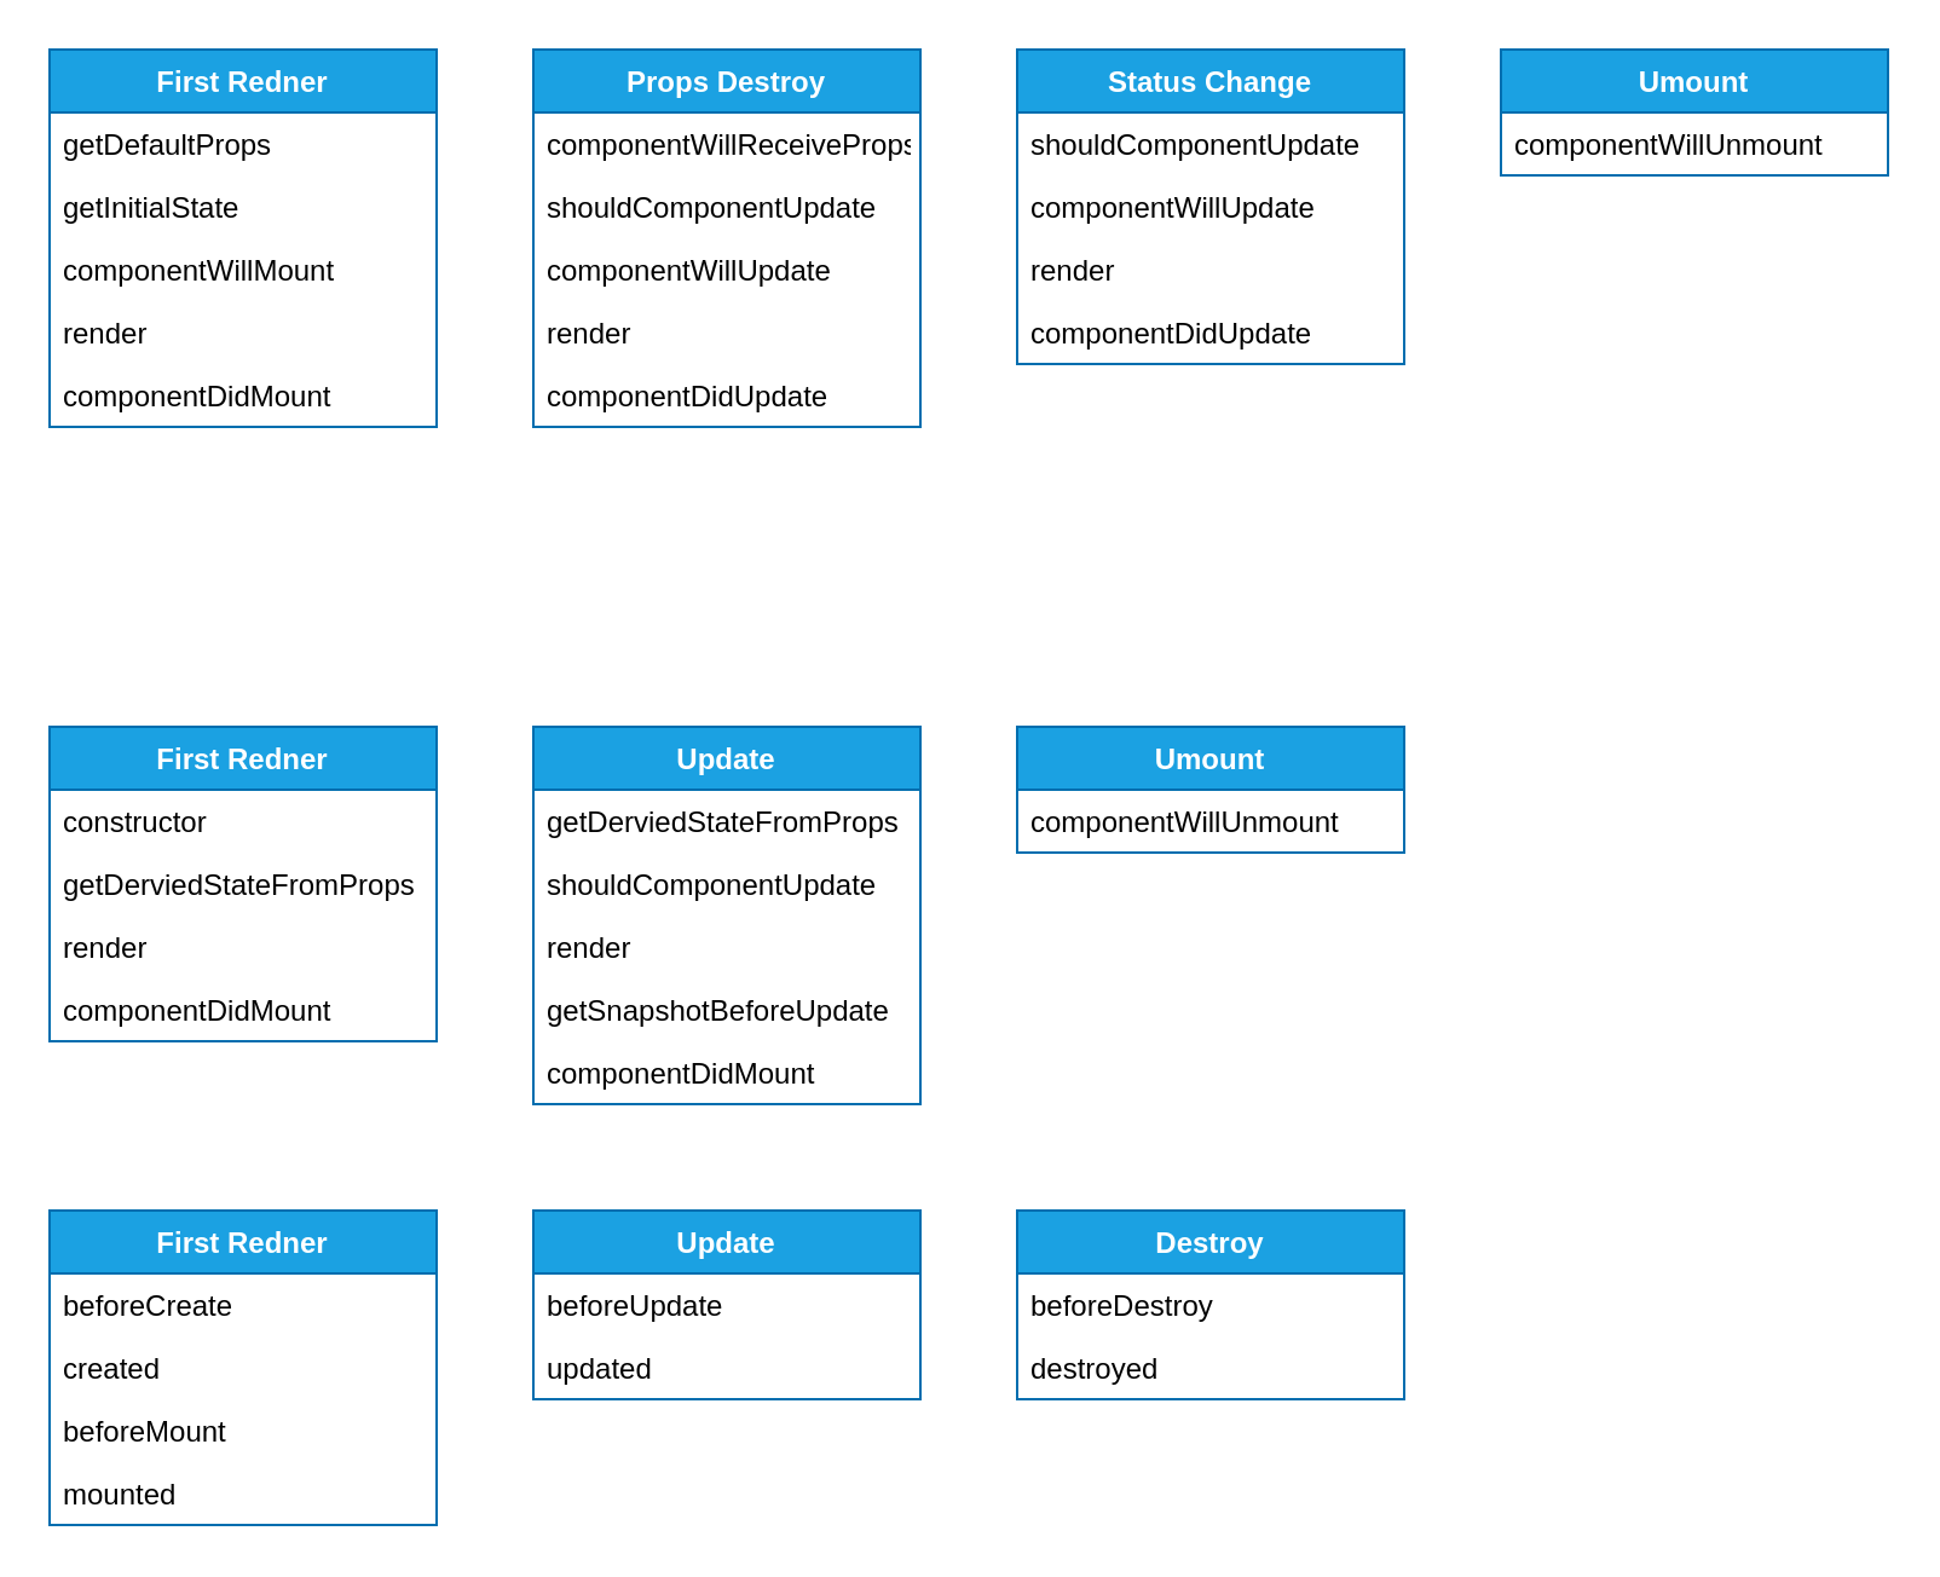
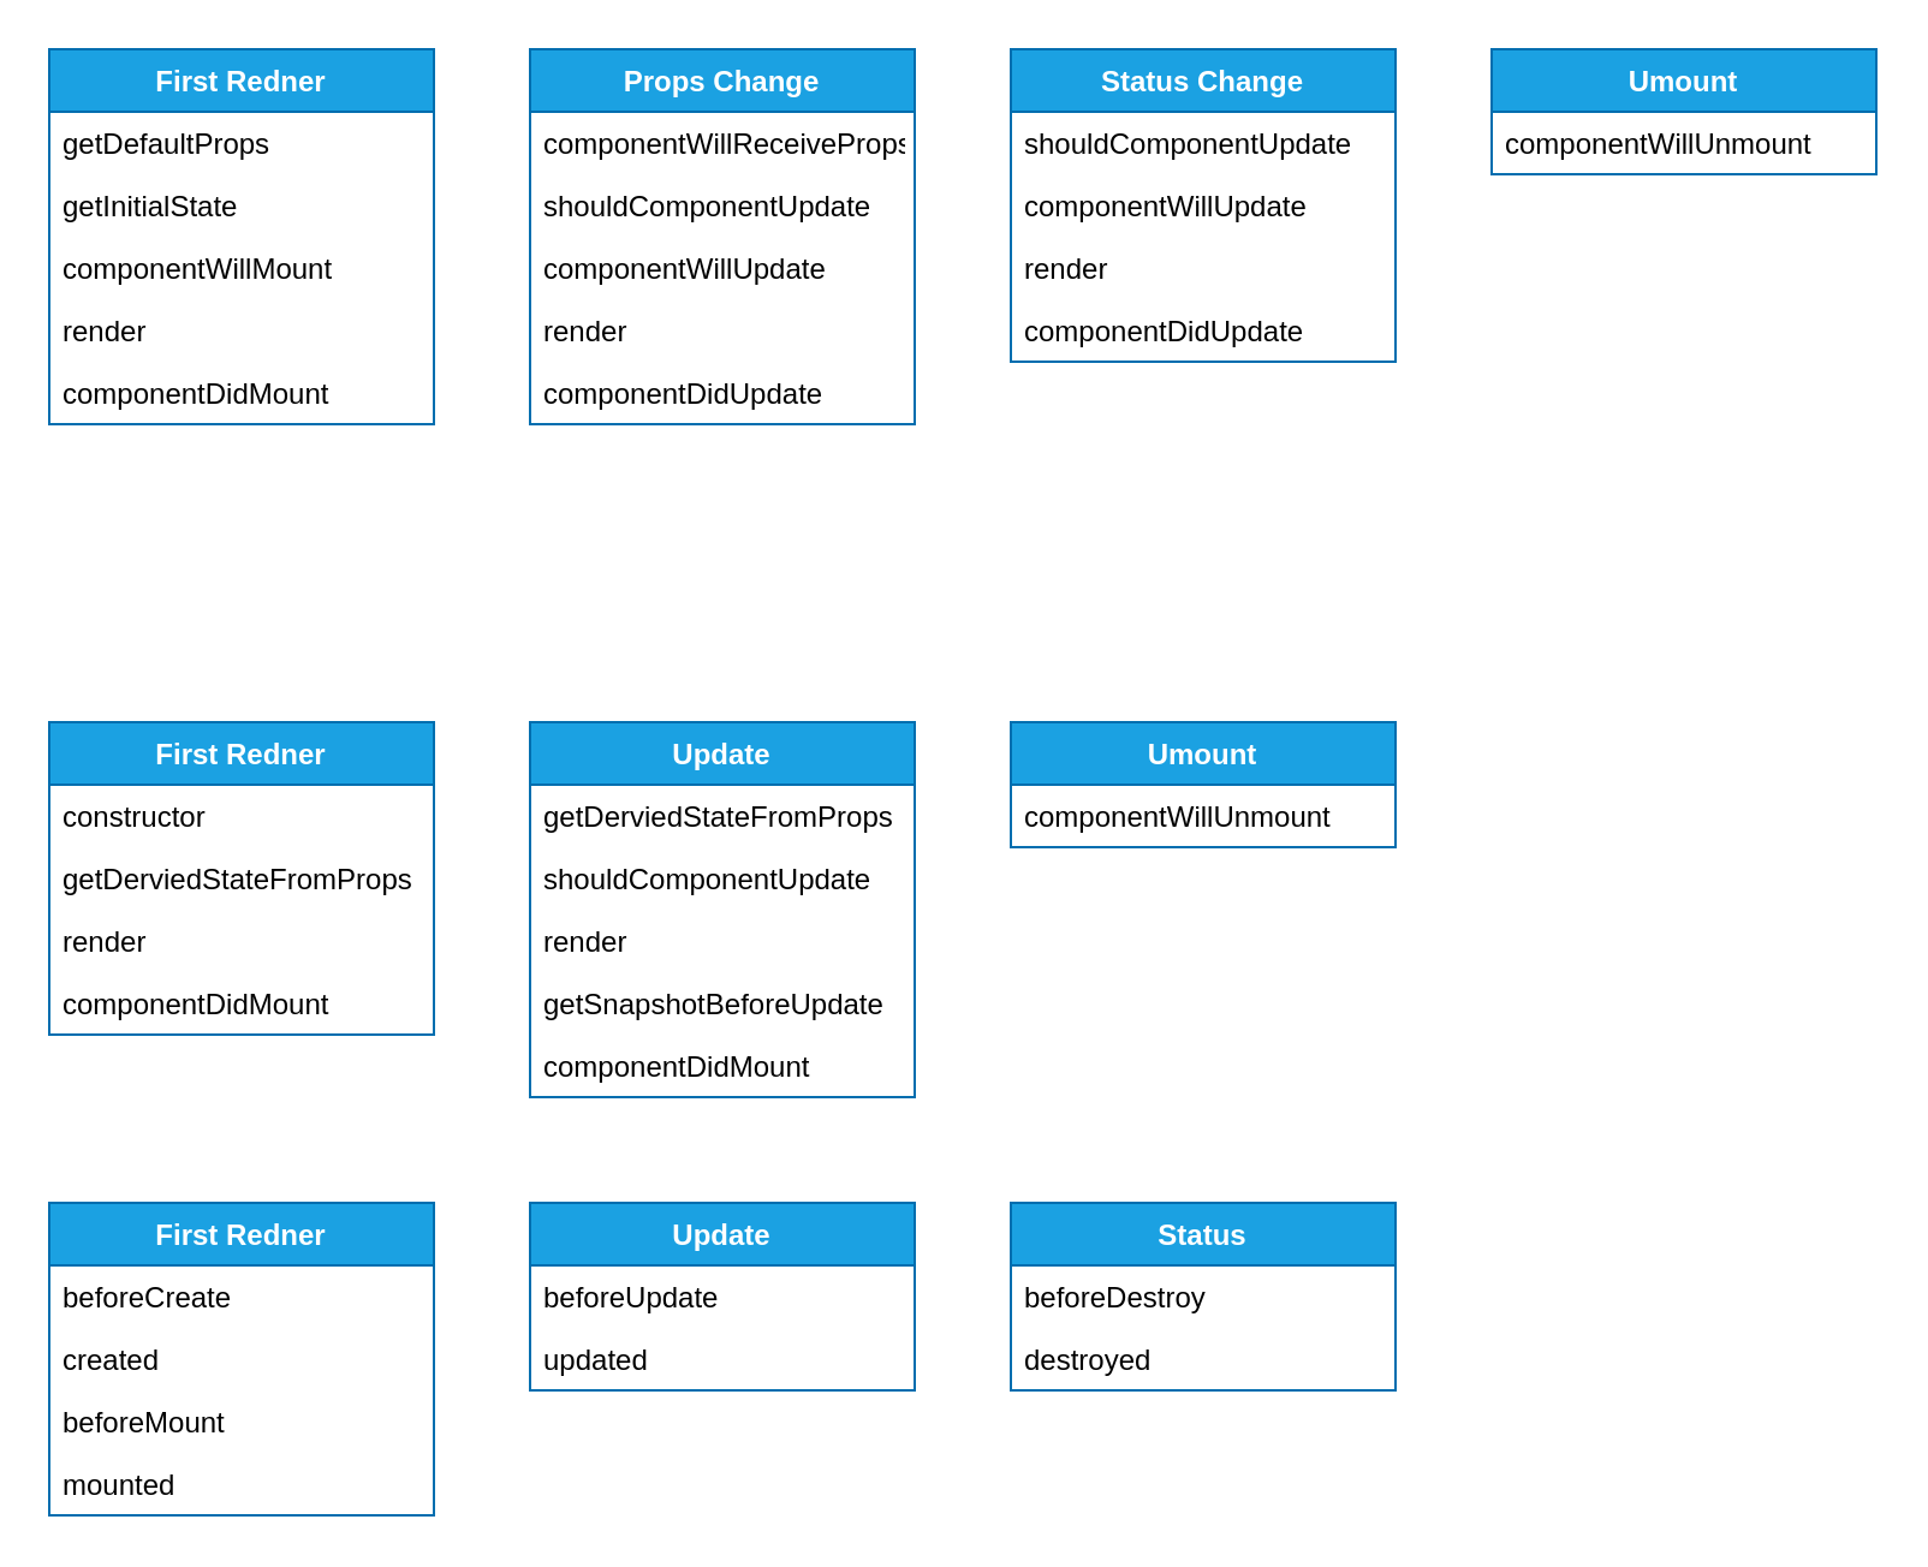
  <mxCell id="0" />
  <mxCell id="1" parent="0" />
  <mxCell id="2" value="First Redner" style="swimlane;fontStyle=1;childLayout=stackLayout;horizontal=1;startSize=26;fillColor=#1ba1e2;horizontalStack=0;resizeParent=1;resizeParentMax=0;resizeLast=0;collapsible=1;marginBottom=0;strokeColor=#006EAF;fontColor=#ffffff;" parent="1" vertex="1"><mxGeometry x="20" y="20" width="160" height="156" as="geometry"><mxRectangle x="40" y="480" width="160" height="26" as="alternateBounds" /></mxGeometry></mxCell>
  <mxCell id="3" value="getDefaultProps" style="text;strokeColor=none;fillColor=none;align=left;verticalAlign=top;spacingLeft=4;spacingRight=4;overflow=hidden;rotatable=0;points=[[0,0.5],[1,0.5]];portConstraint=eastwest;" parent="2" vertex="1"><mxGeometry y="26" width="160" height="26" as="geometry" /></mxCell>
  <mxCell id="4" value="getInitialState" style="text;strokeColor=none;fillColor=none;align=left;verticalAlign=top;spacingLeft=4;spacingRight=4;overflow=hidden;rotatable=0;points=[[0,0.5],[1,0.5]];portConstraint=eastwest;" parent="2" vertex="1"><mxGeometry y="52" width="160" height="26" as="geometry" /></mxCell>
  <mxCell id="5" value="componentWillMount" style="text;strokeColor=none;fillColor=none;align=left;verticalAlign=top;spacingLeft=4;spacingRight=4;overflow=hidden;rotatable=0;points=[[0,0.5],[1,0.5]];portConstraint=eastwest;" parent="2" vertex="1"><mxGeometry y="78" width="160" height="26" as="geometry" /></mxCell>
  <mxCell id="6" value="render" style="text;strokeColor=none;fillColor=none;align=left;verticalAlign=top;spacingLeft=4;spacingRight=4;overflow=hidden;rotatable=0;points=[[0,0.5],[1,0.5]];portConstraint=eastwest;" parent="2" vertex="1"><mxGeometry y="104" width="160" height="26" as="geometry" /></mxCell>
  <mxCell id="7" value="componentDidMount" style="text;strokeColor=none;fillColor=none;align=left;verticalAlign=top;spacingLeft=4;spacingRight=4;overflow=hidden;rotatable=0;points=[[0,0.5],[1,0.5]];portConstraint=eastwest;" parent="2" vertex="1"><mxGeometry y="130" width="160" height="26" as="geometry" /></mxCell>
- <mxCell id="8" value="Props Destroy" style="swimlane;fontStyle=1;childLayout=stackLayout;horizontal=1;startSize=26;fillColor=#1ba1e2;horizontalStack=0;resizeParent=1;resizeParentMax=0;resizeLast=0;collapsible=1;marginBottom=0;strokeColor=#006EAF;fontColor=#ffffff;" parent="1" vertex="1"><mxGeometry x="220" y="20" width="160" height="156" as="geometry"><mxRectangle x="240" y="480" width="160" height="26" as="alternateBounds" /></mxGeometry></mxCell>
+ <mxCell id="8" value="Props Change" style="swimlane;fontStyle=1;childLayout=stackLayout;horizontal=1;startSize=26;fillColor=#1ba1e2;horizontalStack=0;resizeParent=1;resizeParentMax=0;resizeLast=0;collapsible=1;marginBottom=0;strokeColor=#006EAF;fontColor=#ffffff;" parent="1" vertex="1"><mxGeometry x="220" y="20" width="160" height="156" as="geometry"><mxRectangle x="240" y="480" width="160" height="26" as="alternateBounds" /></mxGeometry></mxCell>
  <mxCell id="9" value="componentWillReceiveProps" style="text;strokeColor=none;fillColor=none;align=left;verticalAlign=top;spacingLeft=4;spacingRight=4;overflow=hidden;rotatable=0;points=[[0,0.5],[1,0.5]];portConstraint=eastwest;" parent="8" vertex="1"><mxGeometry y="26" width="160" height="26" as="geometry" /></mxCell>
  <mxCell id="10" value="shouldComponentUpdate" style="text;strokeColor=none;fillColor=none;align=left;verticalAlign=top;spacingLeft=4;spacingRight=4;overflow=hidden;rotatable=0;points=[[0,0.5],[1,0.5]];portConstraint=eastwest;" parent="8" vertex="1"><mxGeometry y="52" width="160" height="26" as="geometry" /></mxCell>
  <mxCell id="11" value="componentWillUpdate" style="text;strokeColor=none;fillColor=none;align=left;verticalAlign=top;spacingLeft=4;spacingRight=4;overflow=hidden;rotatable=0;points=[[0,0.5],[1,0.5]];portConstraint=eastwest;" parent="8" vertex="1"><mxGeometry y="78" width="160" height="26" as="geometry" /></mxCell>
  <mxCell id="12" value="render" style="text;strokeColor=none;fillColor=none;align=left;verticalAlign=top;spacingLeft=4;spacingRight=4;overflow=hidden;rotatable=0;points=[[0,0.5],[1,0.5]];portConstraint=eastwest;" parent="8" vertex="1"><mxGeometry y="104" width="160" height="26" as="geometry" /></mxCell>
  <mxCell id="13" value="componentDidUpdate" style="text;strokeColor=none;fillColor=none;align=left;verticalAlign=top;spacingLeft=4;spacingRight=4;overflow=hidden;rotatable=0;points=[[0,0.5],[1,0.5]];portConstraint=eastwest;" parent="8" vertex="1"><mxGeometry y="130" width="160" height="26" as="geometry" /></mxCell>
  <mxCell id="14" value="Status Change" style="swimlane;fontStyle=1;childLayout=stackLayout;horizontal=1;startSize=26;fillColor=#1ba1e2;horizontalStack=0;resizeParent=1;resizeParentMax=0;resizeLast=0;collapsible=1;marginBottom=0;strokeColor=#006EAF;fontColor=#ffffff;" parent="1" vertex="1"><mxGeometry x="420" y="20" width="160" height="130" as="geometry"><mxRectangle x="440" y="480" width="160" height="26" as="alternateBounds" /></mxGeometry></mxCell>
  <mxCell id="15" value="shouldComponentUpdate" style="text;strokeColor=none;fillColor=none;align=left;verticalAlign=top;spacingLeft=4;spacingRight=4;overflow=hidden;rotatable=0;points=[[0,0.5],[1,0.5]];portConstraint=eastwest;" parent="14" vertex="1"><mxGeometry y="26" width="160" height="26" as="geometry" /></mxCell>
  <mxCell id="16" value="componentWillUpdate" style="text;strokeColor=none;fillColor=none;align=left;verticalAlign=top;spacingLeft=4;spacingRight=4;overflow=hidden;rotatable=0;points=[[0,0.5],[1,0.5]];portConstraint=eastwest;" parent="14" vertex="1"><mxGeometry y="52" width="160" height="26" as="geometry" /></mxCell>
  <mxCell id="17" value="render" style="text;strokeColor=none;fillColor=none;align=left;verticalAlign=top;spacingLeft=4;spacingRight=4;overflow=hidden;rotatable=0;points=[[0,0.5],[1,0.5]];portConstraint=eastwest;" parent="14" vertex="1"><mxGeometry y="78" width="160" height="26" as="geometry" /></mxCell>
  <mxCell id="18" value="componentDidUpdate" style="text;strokeColor=none;fillColor=none;align=left;verticalAlign=top;spacingLeft=4;spacingRight=4;overflow=hidden;rotatable=0;points=[[0,0.5],[1,0.5]];portConstraint=eastwest;" parent="14" vertex="1"><mxGeometry y="104" width="160" height="26" as="geometry" /></mxCell>
  <mxCell id="19" value="" style="group;" parent="1" vertex="1" connectable="0"><mxGeometry x="620" y="20" width="160" height="182" as="geometry" /></mxCell>
  <mxCell id="20" value="Umount" style="swimlane;fontStyle=1;align=center;verticalAlign=top;childLayout=stackLayout;horizontal=1;startSize=26;horizontalStack=0;resizeParent=1;resizeParentMax=0;resizeLast=0;collapsible=1;marginBottom=0;fillColor=#1ba1e2;strokeColor=#006EAF;fontColor=#ffffff;" parent="19" vertex="1"><mxGeometry width="160" height="52" as="geometry"><mxRectangle width="160" height="26" as="alternateBounds" /></mxGeometry></mxCell>
  <mxCell id="21" value="componentWillUnmount" style="text;strokeColor=none;fillColor=none;align=left;verticalAlign=top;spacingLeft=4;spacingRight=4;overflow=hidden;rotatable=0;points=[[0,0.5],[1,0.5]];portConstraint=eastwest;" parent="20" vertex="1"><mxGeometry y="26" width="160" height="26" as="geometry" /></mxCell>
  <mxCell id="22" value="First Redner" style="swimlane;fontStyle=1;childLayout=stackLayout;horizontal=1;startSize=26;fillColor=#1ba1e2;horizontalStack=0;resizeParent=1;resizeParentMax=0;resizeLast=0;collapsible=1;marginBottom=0;strokeColor=#006EAF;fontColor=#ffffff;" parent="1" vertex="1"><mxGeometry x="20" y="300" width="160" height="130" as="geometry"><mxRectangle x="40" y="480" width="160" height="26" as="alternateBounds" /></mxGeometry></mxCell>
  <mxCell id="23" value="constructor" style="text;strokeColor=none;fillColor=none;align=left;verticalAlign=top;spacingLeft=4;spacingRight=4;overflow=hidden;rotatable=0;points=[[0,0.5],[1,0.5]];portConstraint=eastwest;glass=1;" parent="22" vertex="1"><mxGeometry y="26" width="160" height="26" as="geometry" /></mxCell>
  <mxCell id="24" value="getDerviedStateFromProps" style="text;strokeColor=none;fillColor=none;align=left;verticalAlign=top;spacingLeft=4;spacingRight=4;overflow=hidden;rotatable=0;points=[[0,0.5],[1,0.5]];portConstraint=eastwest;" parent="22" vertex="1"><mxGeometry y="52" width="160" height="26" as="geometry" /></mxCell>
  <mxCell id="25" value="render" style="text;strokeColor=none;fillColor=none;align=left;verticalAlign=top;spacingLeft=4;spacingRight=4;overflow=hidden;rotatable=0;points=[[0,0.5],[1,0.5]];portConstraint=eastwest;" parent="22" vertex="1"><mxGeometry y="78" width="160" height="26" as="geometry" /></mxCell>
  <mxCell id="26" value="componentDidMount" style="text;strokeColor=none;fillColor=none;align=left;verticalAlign=top;spacingLeft=4;spacingRight=4;overflow=hidden;rotatable=0;points=[[0,0.5],[1,0.5]];portConstraint=eastwest;" vertex="1" parent="22"><mxGeometry y="104" width="160" height="26" as="geometry" /></mxCell>
  <mxCell id="27" value="Update" style="swimlane;fontStyle=1;childLayout=stackLayout;horizontal=1;startSize=26;fillColor=#1ba1e2;horizontalStack=0;resizeParent=1;resizeParentMax=0;resizeLast=0;collapsible=1;marginBottom=0;strokeColor=#006EAF;fontColor=#ffffff;" vertex="1" parent="1"><mxGeometry x="220" y="300" width="160" height="156" as="geometry"><mxRectangle x="40" y="480" width="160" height="26" as="alternateBounds" /></mxGeometry></mxCell>
  <mxCell id="28" value="getDerviedStateFromProps" style="text;strokeColor=none;fillColor=none;align=left;verticalAlign=top;spacingLeft=4;spacingRight=4;overflow=hidden;rotatable=0;points=[[0,0.5],[1,0.5]];portConstraint=eastwest;glass=1;" vertex="1" parent="27"><mxGeometry y="26" width="160" height="26" as="geometry" /></mxCell>
  <mxCell id="29" value="shouldComponentUpdate" style="text;strokeColor=none;fillColor=none;align=left;verticalAlign=top;spacingLeft=4;spacingRight=4;overflow=hidden;rotatable=0;points=[[0,0.5],[1,0.5]];portConstraint=eastwest;" vertex="1" parent="27"><mxGeometry y="52" width="160" height="26" as="geometry" /></mxCell>
  <mxCell id="30" value="render" style="text;strokeColor=none;fillColor=none;align=left;verticalAlign=top;spacingLeft=4;spacingRight=4;overflow=hidden;rotatable=0;points=[[0,0.5],[1,0.5]];portConstraint=eastwest;" vertex="1" parent="27"><mxGeometry y="78" width="160" height="26" as="geometry" /></mxCell>
  <mxCell id="31" value="getSnapshotBeforeUpdate" style="text;strokeColor=none;fillColor=none;align=left;verticalAlign=top;spacingLeft=4;spacingRight=4;overflow=hidden;rotatable=0;points=[[0,0.5],[1,0.5]];portConstraint=eastwest;" vertex="1" parent="27"><mxGeometry y="104" width="160" height="26" as="geometry" /></mxCell>
  <mxCell id="32" value="componentDidMount" style="text;strokeColor=none;fillColor=none;align=left;verticalAlign=top;spacingLeft=4;spacingRight=4;overflow=hidden;rotatable=0;points=[[0,0.5],[1,0.5]];portConstraint=eastwest;" vertex="1" parent="27"><mxGeometry y="130" width="160" height="26" as="geometry" /></mxCell>
  <mxCell id="33" value="" style="group;" vertex="1" connectable="0" parent="1"><mxGeometry x="420" y="300" width="160" height="182" as="geometry" /></mxCell>
  <mxCell id="34" value="Umount" style="swimlane;fontStyle=1;align=center;verticalAlign=top;childLayout=stackLayout;horizontal=1;startSize=26;horizontalStack=0;resizeParent=1;resizeParentMax=0;resizeLast=0;collapsible=1;marginBottom=0;fillColor=#1ba1e2;strokeColor=#006EAF;fontColor=#ffffff;" vertex="1" parent="33"><mxGeometry width="160" height="52" as="geometry"><mxRectangle width="160" height="26" as="alternateBounds" /></mxGeometry></mxCell>
  <mxCell id="35" value="componentWillUnmount" style="text;strokeColor=none;fillColor=none;align=left;verticalAlign=top;spacingLeft=4;spacingRight=4;overflow=hidden;rotatable=0;points=[[0,0.5],[1,0.5]];portConstraint=eastwest;" vertex="1" parent="34"><mxGeometry y="26" width="160" height="26" as="geometry" /></mxCell>
  <mxCell id="36" value="First Redner" style="swimlane;fontStyle=1;childLayout=stackLayout;horizontal=1;startSize=26;fillColor=#1ba1e2;horizontalStack=0;resizeParent=1;resizeParentMax=0;resizeLast=0;collapsible=1;marginBottom=0;strokeColor=#006EAF;fontColor=#ffffff;" vertex="1" parent="1"><mxGeometry x="20" y="500" width="160" height="130" as="geometry"><mxRectangle x="40" y="480" width="160" height="26" as="alternateBounds" /></mxGeometry></mxCell>
  <mxCell id="37" value="beforeCreate" style="text;strokeColor=none;fillColor=none;align=left;verticalAlign=top;spacingLeft=4;spacingRight=4;overflow=hidden;rotatable=0;points=[[0,0.5],[1,0.5]];portConstraint=eastwest;glass=1;" vertex="1" parent="36"><mxGeometry y="26" width="160" height="26" as="geometry" /></mxCell>
  <mxCell id="38" value="created" style="text;strokeColor=none;fillColor=none;align=left;verticalAlign=top;spacingLeft=4;spacingRight=4;overflow=hidden;rotatable=0;points=[[0,0.5],[1,0.5]];portConstraint=eastwest;" vertex="1" parent="36"><mxGeometry y="52" width="160" height="26" as="geometry" /></mxCell>
  <mxCell id="39" value="beforeMount" style="text;strokeColor=none;fillColor=none;align=left;verticalAlign=top;spacingLeft=4;spacingRight=4;overflow=hidden;rotatable=0;points=[[0,0.5],[1,0.5]];portConstraint=eastwest;" vertex="1" parent="36"><mxGeometry y="78" width="160" height="26" as="geometry" /></mxCell>
  <mxCell id="40" value="mounted" style="text;strokeColor=none;fillColor=none;align=left;verticalAlign=top;spacingLeft=4;spacingRight=4;overflow=hidden;rotatable=0;points=[[0,0.5],[1,0.5]];portConstraint=eastwest;" vertex="1" parent="36"><mxGeometry y="104" width="160" height="26" as="geometry" /></mxCell>
  <mxCell id="41" value="Update" style="swimlane;fontStyle=1;childLayout=stackLayout;horizontal=1;startSize=26;fillColor=#1ba1e2;horizontalStack=0;resizeParent=1;resizeParentMax=0;resizeLast=0;collapsible=1;marginBottom=0;strokeColor=#006EAF;fontColor=#ffffff;" vertex="1" parent="1"><mxGeometry x="220" y="500" width="160" height="78" as="geometry"><mxRectangle x="40" y="480" width="160" height="26" as="alternateBounds" /></mxGeometry></mxCell>
  <mxCell id="42" value="beforeUpdate" style="text;strokeColor=none;fillColor=none;align=left;verticalAlign=top;spacingLeft=4;spacingRight=4;overflow=hidden;rotatable=0;points=[[0,0.5],[1,0.5]];portConstraint=eastwest;glass=1;" vertex="1" parent="41"><mxGeometry y="26" width="160" height="26" as="geometry" /></mxCell>
  <mxCell id="43" value="updated" style="text;strokeColor=none;fillColor=none;align=left;verticalAlign=top;spacingLeft=4;spacingRight=4;overflow=hidden;rotatable=0;points=[[0,0.5],[1,0.5]];portConstraint=eastwest;" vertex="1" parent="41"><mxGeometry y="52" width="160" height="26" as="geometry" /></mxCell>
- <mxCell id="44" value="Destroy" style="swimlane;fontStyle=1;childLayout=stackLayout;horizontal=1;startSize=26;fillColor=#1ba1e2;horizontalStack=0;resizeParent=1;resizeParentMax=0;resizeLast=0;collapsible=1;marginBottom=0;strokeColor=#006EAF;fontColor=#ffffff;" vertex="1" parent="1"><mxGeometry x="420" y="500" width="160" height="78" as="geometry"><mxRectangle x="40" y="480" width="160" height="26" as="alternateBounds" /></mxGeometry></mxCell>
+ <mxCell id="44" value="Status" style="swimlane;fontStyle=1;childLayout=stackLayout;horizontal=1;startSize=26;fillColor=#1ba1e2;horizontalStack=0;resizeParent=1;resizeParentMax=0;resizeLast=0;collapsible=1;marginBottom=0;strokeColor=#006EAF;fontColor=#ffffff;" vertex="1" parent="1"><mxGeometry x="420" y="500" width="160" height="78" as="geometry"><mxRectangle x="40" y="480" width="160" height="26" as="alternateBounds" /></mxGeometry></mxCell>
  <mxCell id="45" value="beforeDestroy" style="text;strokeColor=none;fillColor=none;align=left;verticalAlign=top;spacingLeft=4;spacingRight=4;overflow=hidden;rotatable=0;points=[[0,0.5],[1,0.5]];portConstraint=eastwest;glass=1;" vertex="1" parent="44"><mxGeometry y="26" width="160" height="26" as="geometry" /></mxCell>
  <mxCell id="46" value="destroyed" style="text;strokeColor=none;fillColor=none;align=left;verticalAlign=top;spacingLeft=4;spacingRight=4;overflow=hidden;rotatable=0;points=[[0,0.5],[1,0.5]];portConstraint=eastwest;" vertex="1" parent="44"><mxGeometry y="52" width="160" height="26" as="geometry" /></mxCell>
